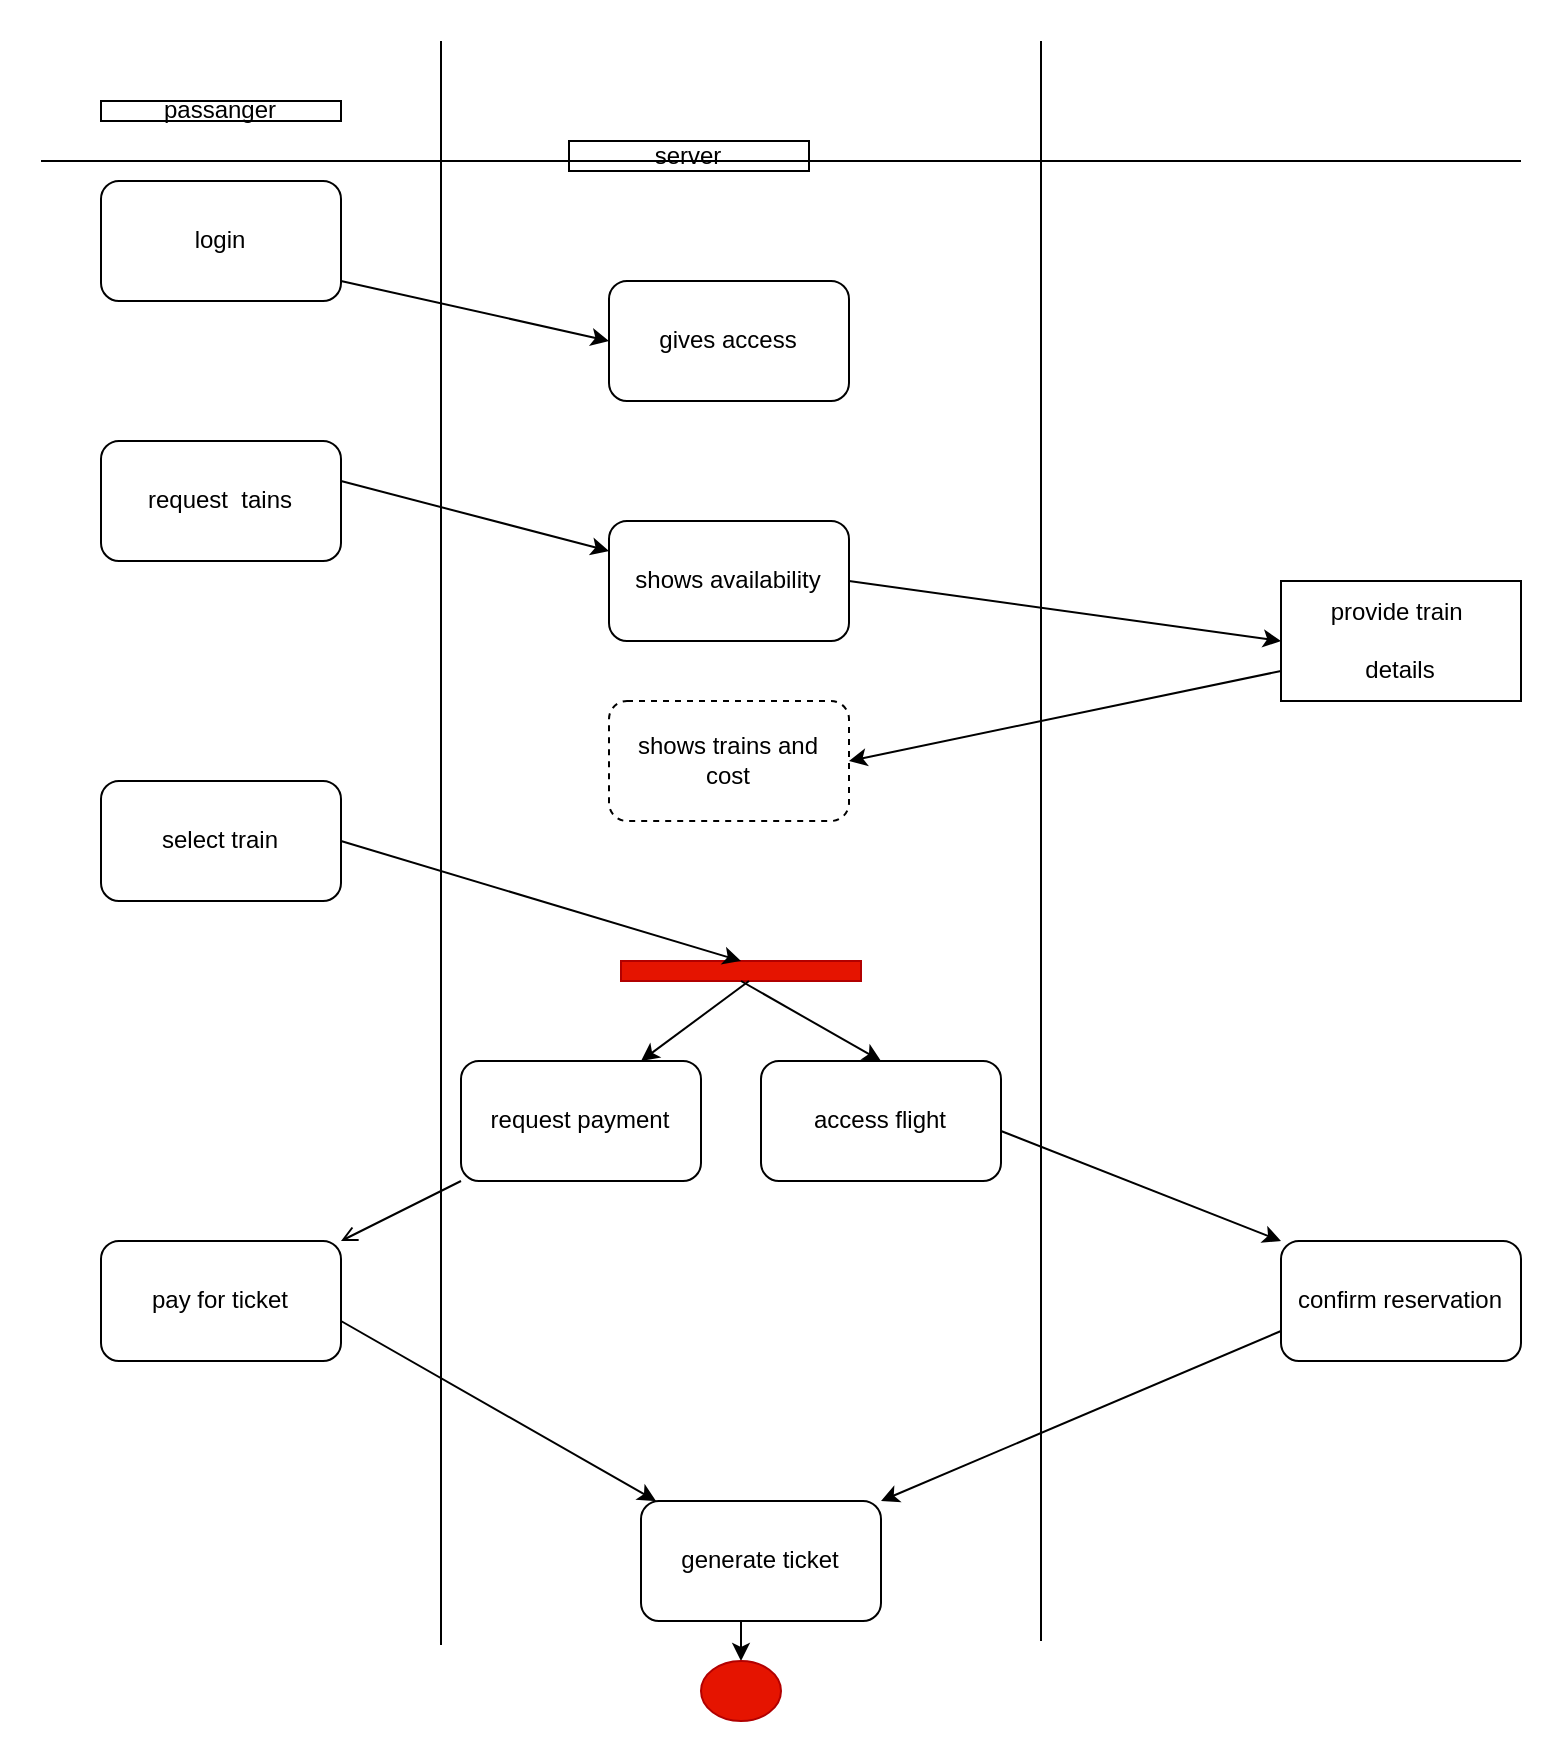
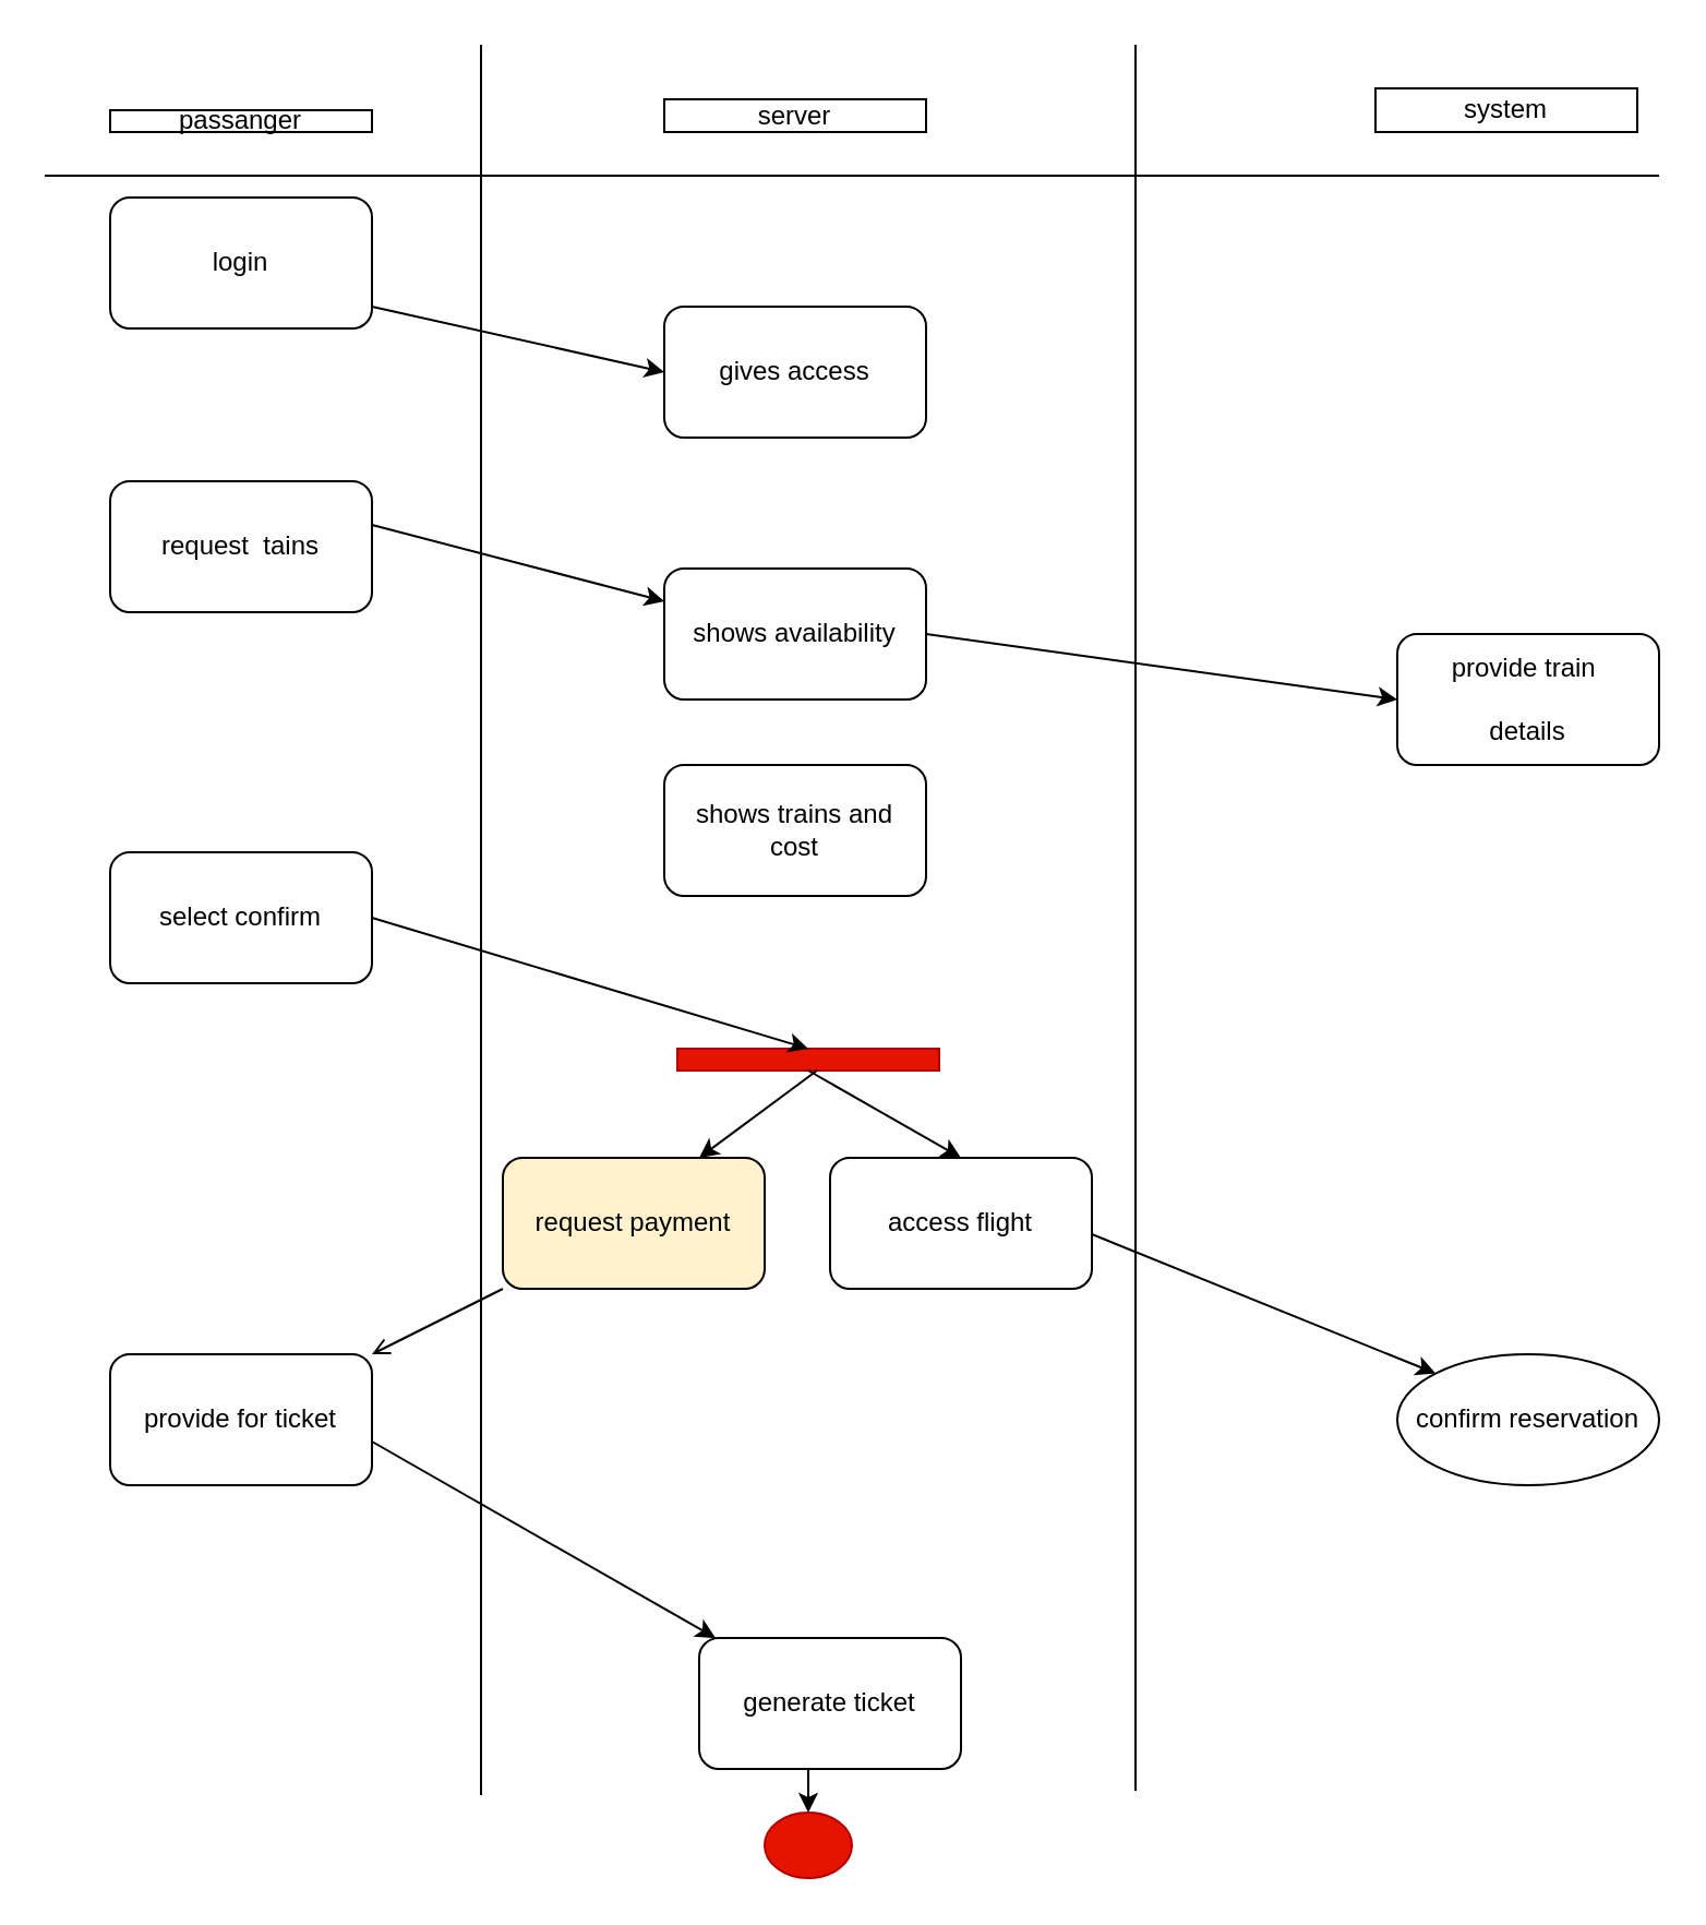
  <mxCell id="0" />
  <mxCell id="1" parent="0" />
  <mxCell id="2" value="" style="endArrow=none;html=1;" edge="1" parent="1"><mxGeometry width="50" height="50" relative="1" as="geometry"><mxPoint x="220" y="822" as="sourcePoint" /><mxPoint x="220" y="20" as="targetPoint" /></mxGeometry></mxCell>
  <mxCell id="3" value="passanger" style="rounded=0;whiteSpace=wrap;html=1;" vertex="1" parent="1"><mxGeometry x="50" y="50" width="120" height="10" as="geometry" /></mxCell>
  <mxCell id="4" value="" style="endArrow=none;html=1;" edge="1" parent="1"><mxGeometry width="50" height="50" relative="1" as="geometry"><mxPoint x="520" y="820" as="sourcePoint" /><mxPoint x="520" y="20" as="targetPoint" /></mxGeometry></mxCell>
- <mxCell id="5" value="server" style="rounded=0;whiteSpace=wrap;html=1;" vertex="1" parent="1"><mxGeometry x="284" y="70" width="120" height="15" as="geometry" /></mxCell>
+ <mxCell id="5" value="server" style="rounded=0;whiteSpace=wrap;html=1;" vertex="1" parent="1"><mxGeometry x="304" y="45" width="120" height="15" as="geometry" /></mxCell>
+ <mxCell id="6" value="system" style="rounded=0;whiteSpace=wrap;html=1;" vertex="1" parent="1"><mxGeometry x="630" y="40" width="120" height="20" as="geometry" /></mxCell>
  <mxCell id="7" value="login" style="rounded=1;whiteSpace=wrap;html=1;" vertex="1" parent="1"><mxGeometry x="50" y="90" width="120" height="60" as="geometry" /></mxCell>
  <mxCell id="8" value="gives access" style="rounded=1;whiteSpace=wrap;html=1;" vertex="1" parent="1"><mxGeometry x="304" y="140" width="120" height="60" as="geometry" /></mxCell>
  <mxCell id="9" value="request&amp;nbsp; tains" style="rounded=1;whiteSpace=wrap;html=1;" vertex="1" parent="1"><mxGeometry x="50" y="220" width="120" height="60" as="geometry" /></mxCell>
  <mxCell id="10" value="shows availability" style="rounded=1;whiteSpace=wrap;html=1;" vertex="1" parent="1"><mxGeometry x="304" y="260" width="120" height="60" as="geometry" /></mxCell>
- <mxCell id="11" value="provide train&amp;nbsp;&lt;br&gt;&lt;br&gt;details" style="whiteSpace=wrap;html=1;rounded=0;" vertex="1" parent="1"><mxGeometry x="640" y="290" width="120" height="60" as="geometry" /></mxCell>
- <mxCell id="12" value="shows trains and&lt;br&gt;cost" style="rounded=1;whiteSpace=wrap;html=1;dashed=1;" vertex="1" parent="1"><mxGeometry x="304" y="350" width="120" height="60" as="geometry" /></mxCell>
+ <mxCell id="11" value="provide train&amp;nbsp;&lt;br&gt;&lt;br&gt;details" style="rounded=1;whiteSpace=wrap;html=1;" vertex="1" parent="1"><mxGeometry x="640" y="290" width="120" height="60" as="geometry" /></mxCell>
+ <mxCell id="12" value="shows trains and&lt;br&gt;cost" style="rounded=1;whiteSpace=wrap;html=1;" vertex="1" parent="1"><mxGeometry x="304" y="350" width="120" height="60" as="geometry" /></mxCell>
  <mxCell id="13" value="" style="endArrow=classic;html=1;entryX=0;entryY=0.5;entryDx=0;entryDy=0;" edge="1" parent="1" target="8"><mxGeometry width="50" height="50" relative="1" as="geometry"><mxPoint x="170" y="140" as="sourcePoint" /><mxPoint x="220" y="90" as="targetPoint" /></mxGeometry></mxCell>
  <mxCell id="14" value="" style="endArrow=classic;html=1;entryX=0;entryY=0.25;entryDx=0;entryDy=0;" edge="1" parent="1" target="10"><mxGeometry width="50" height="50" relative="1" as="geometry"><mxPoint x="170" y="240" as="sourcePoint" /><mxPoint x="304" y="270" as="targetPoint" /></mxGeometry></mxCell>
  <mxCell id="15" value="" style="endArrow=classic;html=1;entryX=0;entryY=0.5;entryDx=0;entryDy=0;" edge="1" parent="1" target="11"><mxGeometry width="50" height="50" relative="1" as="geometry"><mxPoint x="424" y="290" as="sourcePoint" /><mxPoint x="558" y="320" as="targetPoint" /></mxGeometry></mxCell>
- <mxCell id="16" value="" style="endArrow=classic;html=1;entryX=1;entryY=0.5;entryDx=0;entryDy=0;exitX=0;exitY=0.75;exitDx=0;exitDy=0;" edge="1" parent="1" source="11" target="12"><mxGeometry width="50" height="50" relative="1" as="geometry"><mxPoint x="530" y="360" as="sourcePoint" /><mxPoint x="664" y="390" as="targetPoint" /></mxGeometry></mxCell>
  <mxCell id="17" value="" style="endArrow=none;html=1;" edge="1" parent="1"><mxGeometry width="50" height="50" relative="1" as="geometry"><mxPoint x="20" y="80" as="sourcePoint" /><mxPoint x="760" y="80" as="targetPoint" /></mxGeometry></mxCell>
- <mxCell id="18" value="select train" style="rounded=1;whiteSpace=wrap;html=1;" vertex="1" parent="1"><mxGeometry x="50" y="390" width="120" height="60" as="geometry" /></mxCell>
- <mxCell id="19" value="request payment" style="rounded=1;whiteSpace=wrap;html=1;" vertex="1" parent="1"><mxGeometry x="230" y="530" width="120" height="60" as="geometry" /></mxCell>
+ <mxCell id="18" value="select confirm" style="rounded=1;whiteSpace=wrap;html=1;" vertex="1" parent="1"><mxGeometry x="50" y="390" width="120" height="60" as="geometry" /></mxCell>
+ <mxCell id="19" value="request payment" style="rounded=1;whiteSpace=wrap;html=1;fillColor=#fff2cc;" vertex="1" parent="1"><mxGeometry x="230" y="530" width="120" height="60" as="geometry" /></mxCell>
  <mxCell id="20" value="access flight" style="rounded=1;whiteSpace=wrap;html=1;" vertex="1" parent="1"><mxGeometry x="380" y="530" width="120" height="60" as="geometry" /></mxCell>
  <mxCell id="21" value="" style="rounded=0;whiteSpace=wrap;html=1;fillColor=#e51400;strokeColor=#B20000;fontColor=#ffffff;" vertex="1" parent="1"><mxGeometry x="310" y="480" width="120" height="10" as="geometry" /></mxCell>
  <mxCell id="22" value="" style="endArrow=classic;html=1;entryX=0.5;entryY=0;entryDx=0;entryDy=0;exitX=0.5;exitY=1;exitDx=0;exitDy=0;" edge="1" parent="1" source="21" target="20"><mxGeometry width="50" height="50" relative="1" as="geometry"><mxPoint x="400" y="490" as="sourcePoint" /><mxPoint x="450" y="440" as="targetPoint" /></mxGeometry></mxCell>
  <mxCell id="23" value="" style="endArrow=classic;html=1;entryX=0.75;entryY=0;entryDx=0;entryDy=0;" edge="1" parent="1" target="19"><mxGeometry width="50" height="50" relative="1" as="geometry"><mxPoint x="374" y="490" as="sourcePoint" /><mxPoint x="424" y="440" as="targetPoint" /></mxGeometry></mxCell>
  <mxCell id="24" value="" style="endArrow=classic;html=1;entryX=0.5;entryY=0;entryDx=0;entryDy=0;" edge="1" parent="1" target="21"><mxGeometry width="50" height="50" relative="1" as="geometry"><mxPoint x="170" y="420" as="sourcePoint" /><mxPoint x="304" y="450" as="targetPoint" /></mxGeometry></mxCell>
- <mxCell id="25" value="pay for ticket" style="rounded=1;whiteSpace=wrap;html=1;" vertex="1" parent="1"><mxGeometry x="50" y="620" width="120" height="60" as="geometry" /></mxCell>
- <mxCell id="26" value="confirm reservation" style="rounded=1;whiteSpace=wrap;html=1;" vertex="1" parent="1"><mxGeometry x="640" y="620" width="120" height="60" as="geometry" /></mxCell>
+ <mxCell id="25" value="provide for ticket" style="rounded=1;whiteSpace=wrap;html=1;" vertex="1" parent="1"><mxGeometry x="50" y="620" width="120" height="60" as="geometry" /></mxCell>
+ <mxCell id="26" value="confirm reservation" style="ellipse;whiteSpace=wrap;html=1;" vertex="1" parent="1"><mxGeometry x="640" y="620" width="120" height="60" as="geometry" /></mxCell>
  <mxCell id="27" value="" style="endArrow=classic;html=1;" edge="1" parent="1" target="28"><mxGeometry width="50" height="50" relative="1" as="geometry"><mxPoint x="170" y="660" as="sourcePoint" /><mxPoint x="220" y="610" as="targetPoint" /></mxGeometry></mxCell>
  <mxCell id="28" value="generate ticket" style="rounded=1;whiteSpace=wrap;html=1;" vertex="1" parent="1"><mxGeometry x="320" y="750" width="120" height="60" as="geometry" /></mxCell>
- <mxCell id="29" value="" style="endArrow=classic;html=1;entryX=1;entryY=0;entryDx=0;entryDy=0;exitX=0;exitY=0.75;exitDx=0;exitDy=0;" edge="1" parent="1" source="26" target="28"><mxGeometry width="50" height="50" relative="1" as="geometry"><mxPoint x="560" y="680" as="sourcePoint" /><mxPoint x="694" y="710" as="targetPoint" /></mxGeometry></mxCell>
  <mxCell id="30" value="" style="endArrow=classic;html=1;entryX=0;entryY=0;entryDx=0;entryDy=0;" edge="1" parent="1" target="26"><mxGeometry width="50" height="50" relative="1" as="geometry"><mxPoint x="500" y="565" as="sourcePoint" /><mxPoint x="634" y="595" as="targetPoint" /></mxGeometry></mxCell>
  <mxCell id="31" value="" style="endArrow=open;html=1;entryX=1;entryY=0;entryDx=0;entryDy=0;exitX=0;exitY=1;exitDx=0;exitDy=0;" edge="1" parent="1" source="19" target="25"><mxGeometry width="50" height="50" relative="1" as="geometry"><mxPoint x="190" y="610" as="sourcePoint" /><mxPoint x="324" y="640" as="targetPoint" /></mxGeometry></mxCell>
  <mxCell id="32" value="" style="endArrow=classic;html=1;" edge="1" parent="1" target="33"><mxGeometry width="50" height="50" relative="1" as="geometry"><mxPoint x="370" y="810" as="sourcePoint" /><mxPoint x="370" y="870" as="targetPoint" /></mxGeometry></mxCell>
  <mxCell id="33" value="" style="ellipse;whiteSpace=wrap;html=1;fillColor=#e51400;strokeColor=#B20000;fontColor=#ffffff;" vertex="1" parent="1"><mxGeometry x="350" y="830" width="40" height="30" as="geometry" /></mxCell>
